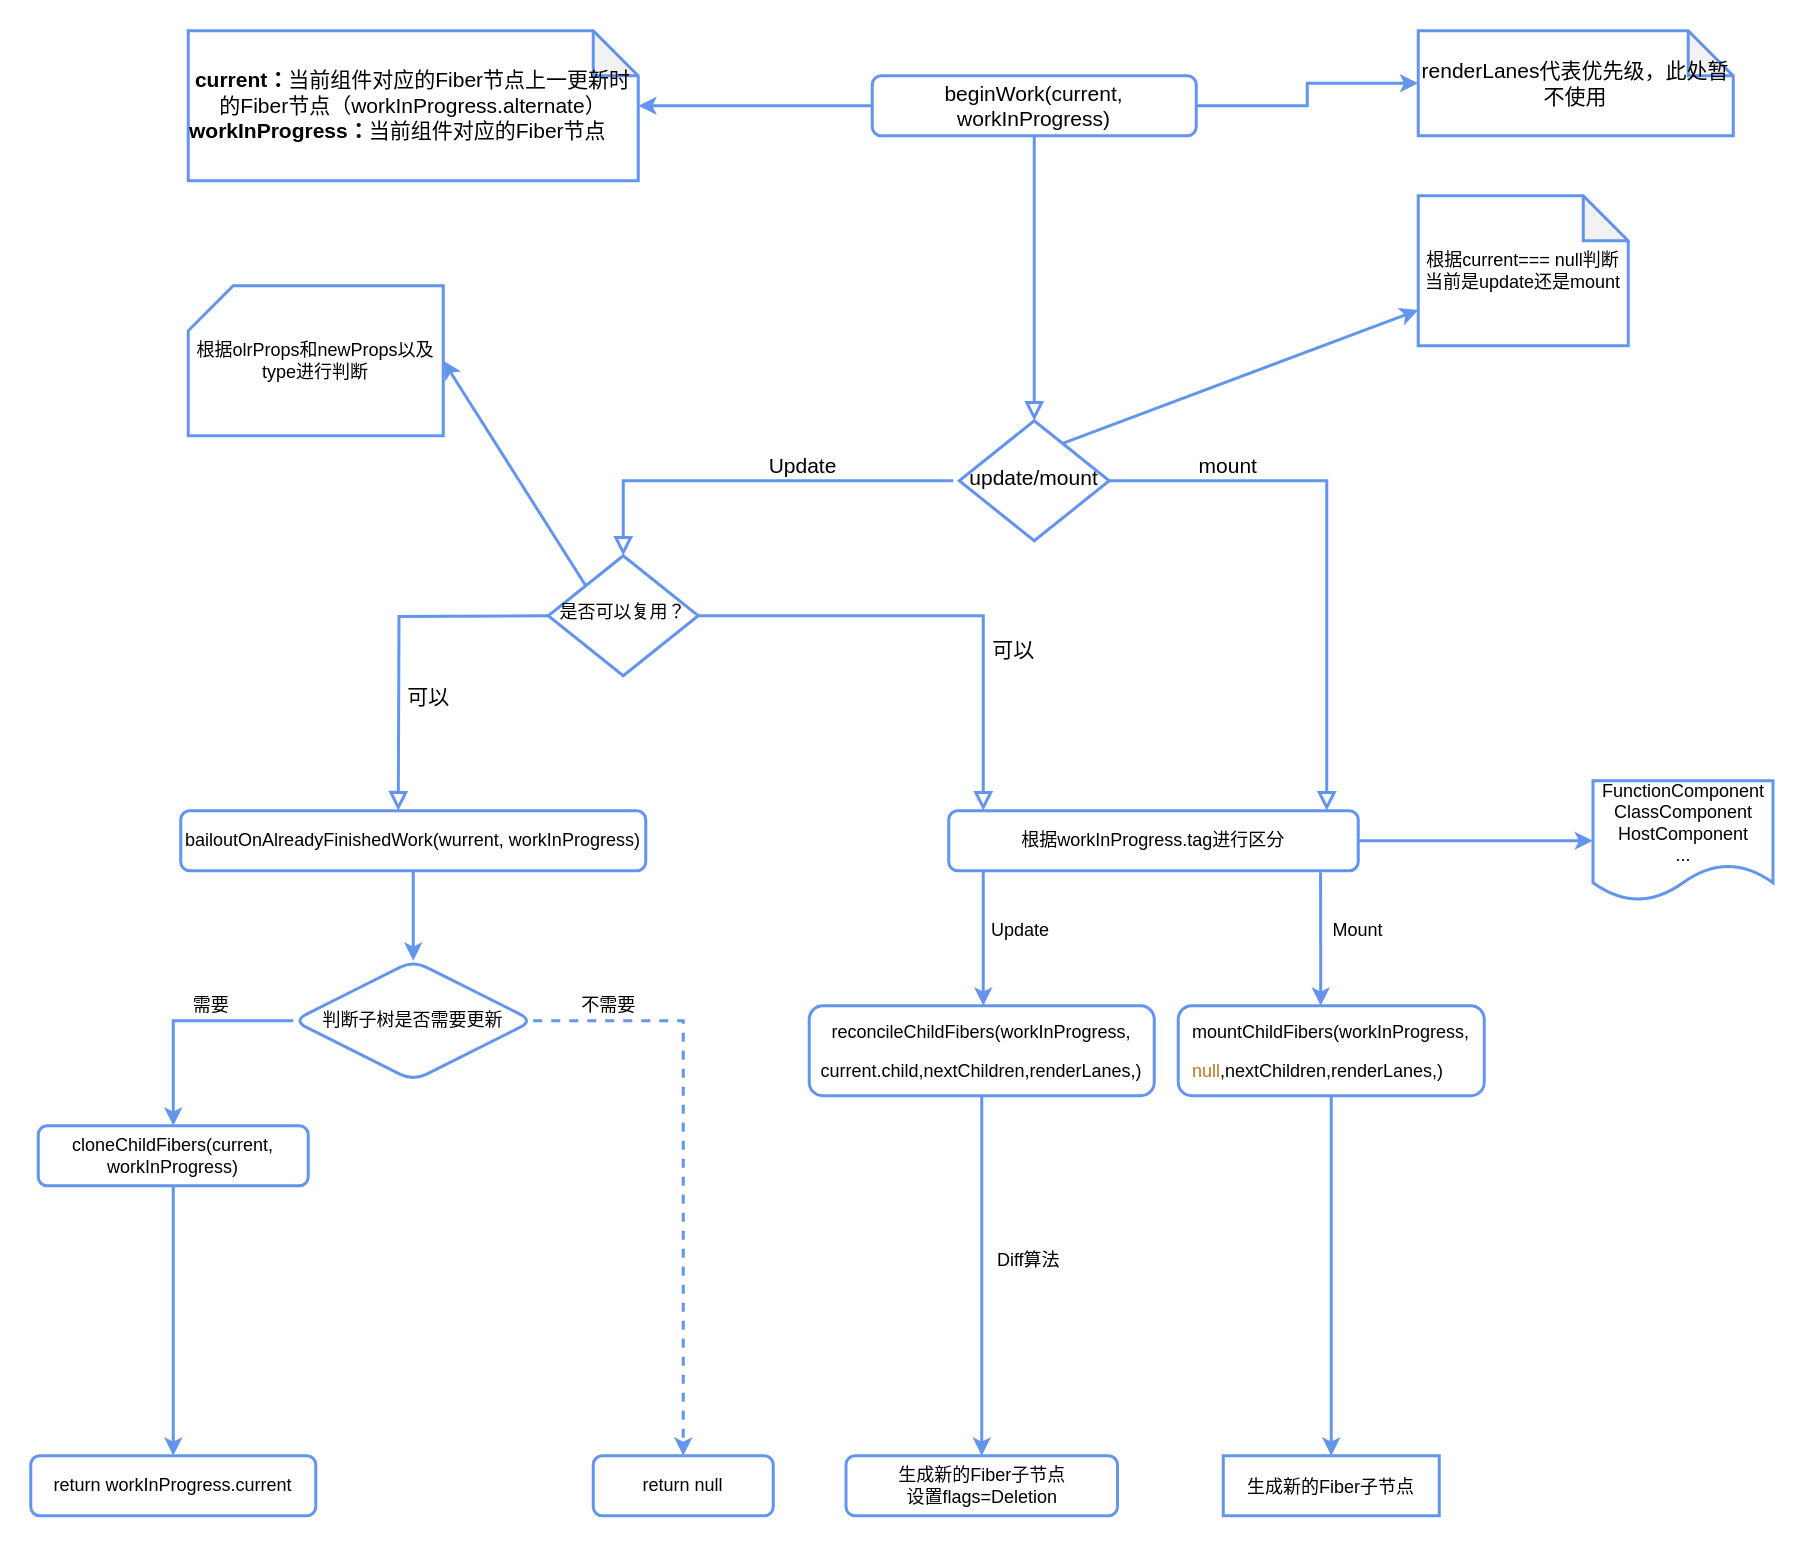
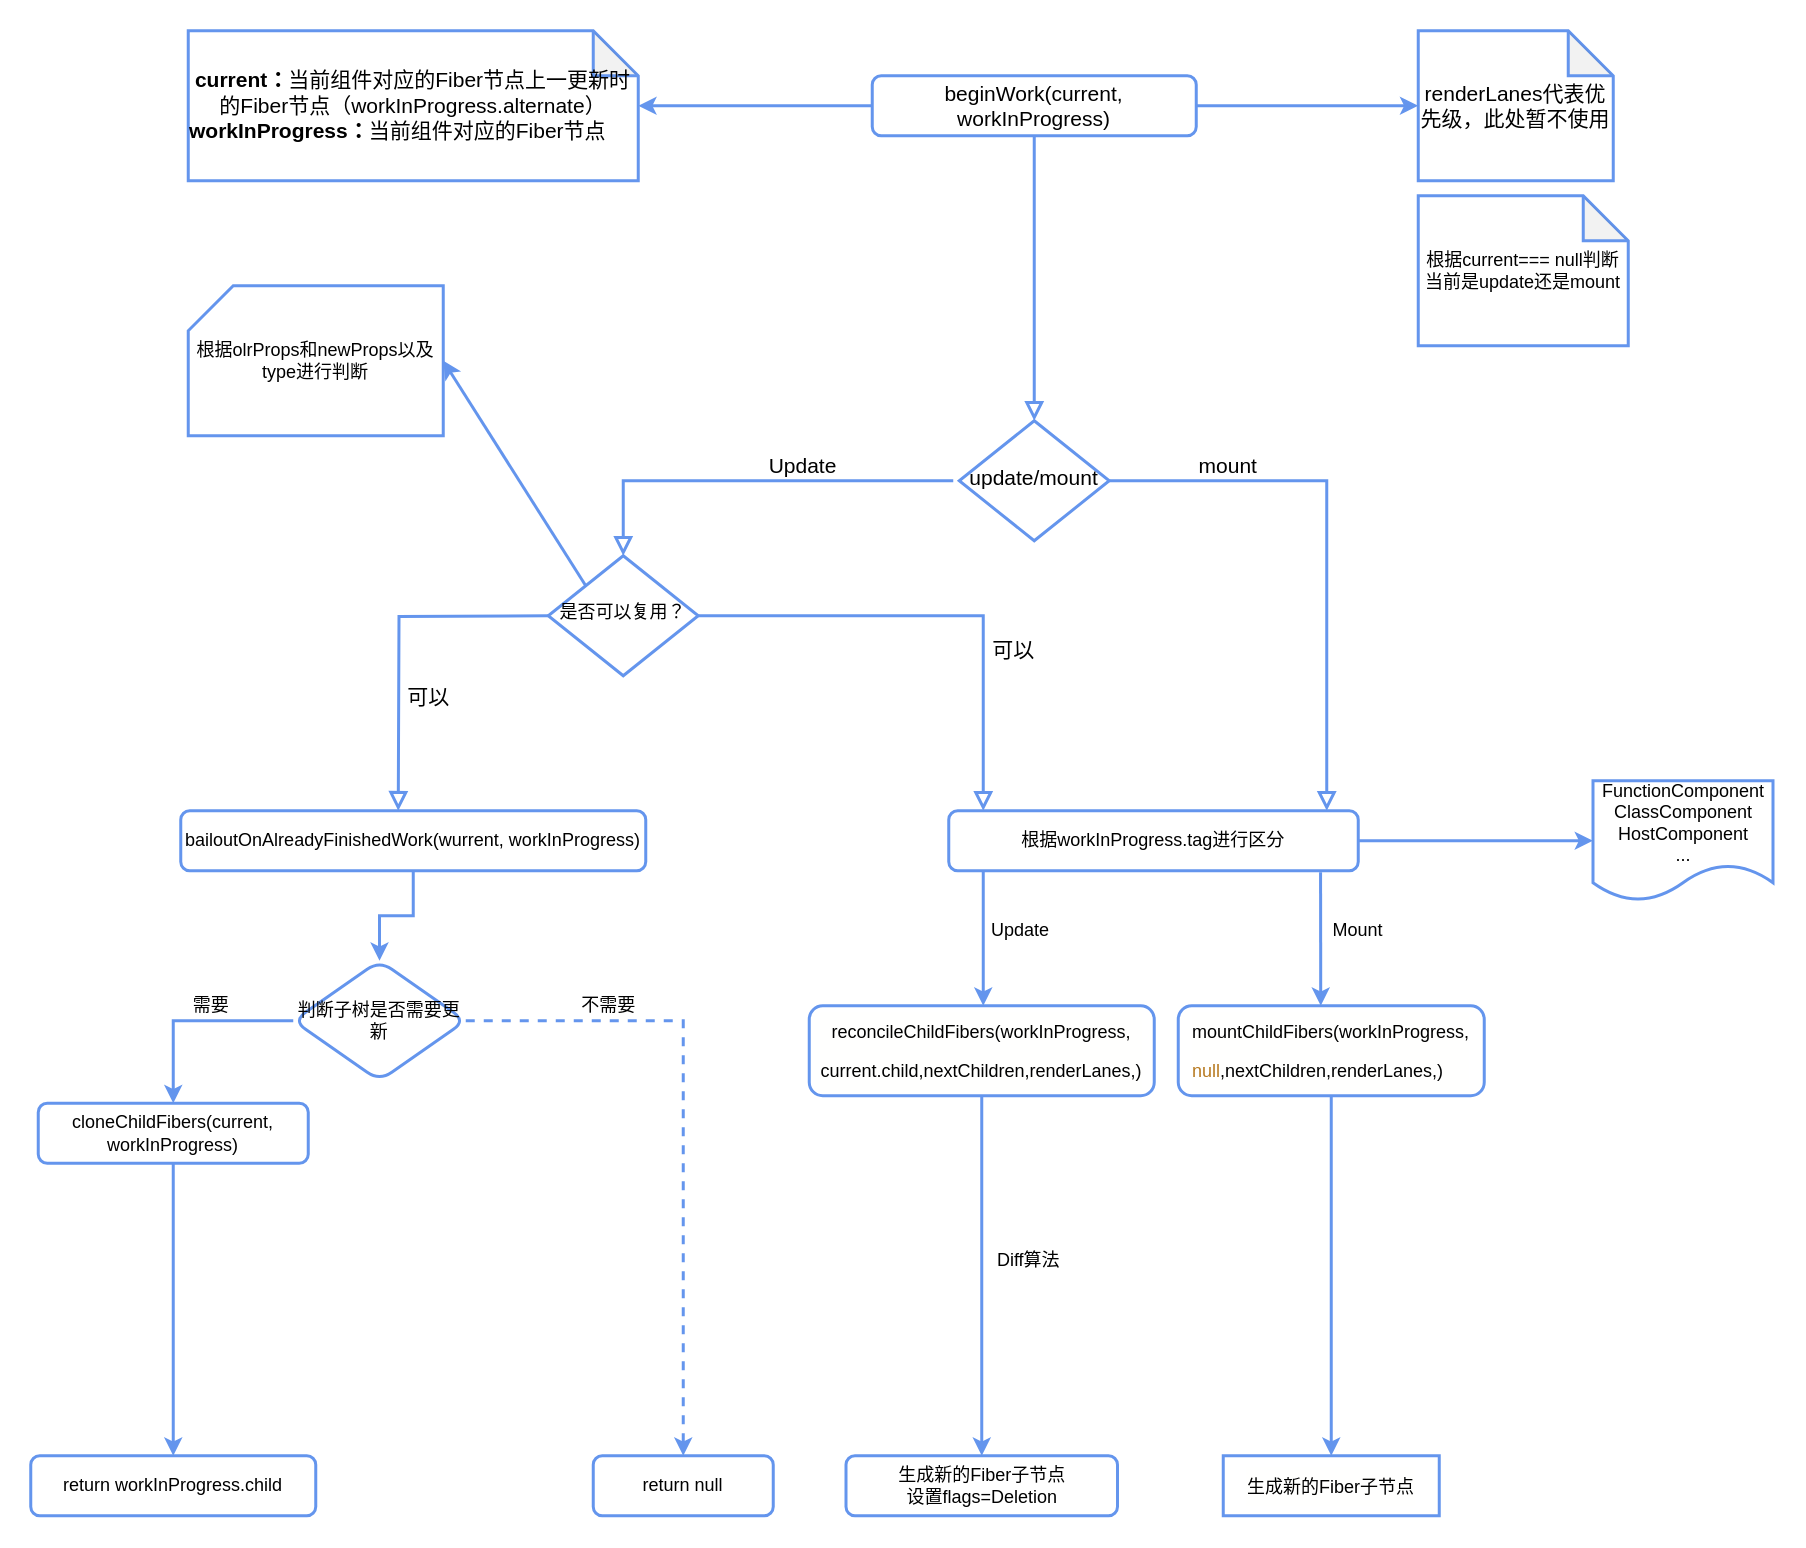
  <mxCell id="0" />
  <mxCell id="1" parent="0" />
  <mxCell id="2" value="" style="rounded=0;html=1;jettySize=auto;orthogonalLoop=1;fontSize=11;endArrow=block;endFill=0;endSize=8;strokeWidth=2;shadow=0;labelBackgroundColor=none;edgeStyle=orthogonalEdgeStyle;strokeColor=#6495ED;" parent="1" source="5" target="7" edge="1"><mxGeometry relative="1" as="geometry" /></mxCell>
  <mxCell id="3" value="" style="edgeStyle=orthogonalEdgeStyle;rounded=0;orthogonalLoop=1;jettySize=auto;html=1;strokeColor=#6495ED;strokeWidth=2;" edge="1" parent="1" source="5" target="11"><mxGeometry relative="1" as="geometry" /></mxCell>
  <mxCell id="4" value="" style="edgeStyle=orthogonalEdgeStyle;rounded=0;orthogonalLoop=1;jettySize=auto;html=1;strokeColor=#6495ED;strokeWidth=2;" edge="1" parent="1" source="5" target="12"><mxGeometry relative="1" as="geometry" /></mxCell>
  <mxCell id="5" value="&lt;font style=&quot;font-size: 14px&quot;&gt;beginWork(current, workInProgress)&lt;/font&gt;" style="rounded=1;whiteSpace=wrap;html=1;fontSize=12;glass=0;strokeWidth=2;shadow=0;strokeColor=#6495ED;" parent="1" vertex="1"><mxGeometry x="581" y="50" width="216" height="40" as="geometry" /></mxCell>
  <mxCell id="6" value="&lt;font style=&quot;font-size: 14px&quot;&gt;mount&lt;/font&gt;" style="edgeStyle=orthogonalEdgeStyle;rounded=0;html=1;jettySize=auto;orthogonalLoop=1;fontSize=11;endArrow=block;endFill=0;endSize=8;strokeWidth=2;shadow=0;labelBackgroundColor=none;strokeColor=#6495ED;" parent="1" source="7" edge="1"><mxGeometry x="-0.565" y="10" relative="1" as="geometry"><mxPoint as="offset" /><mxPoint x="884" y="540" as="targetPoint" /><Array as="points"><mxPoint x="884" y="320" /></Array></mxGeometry></mxCell>
  <mxCell id="7" value="&lt;font style=&quot;font-size: 14px&quot;&gt;update/mount&lt;/font&gt;" style="rhombus;whiteSpace=wrap;html=1;shadow=0;fontFamily=Helvetica;fontSize=12;align=center;strokeWidth=2;spacing=6;spacingTop=-4;strokeColor=#6495ED;" parent="1" vertex="1"><mxGeometry x="639" y="280" width="100" height="80" as="geometry" /></mxCell>
  <mxCell id="8" value="是否可以复用？" style="rhombus;whiteSpace=wrap;html=1;shadow=0;fontFamily=Helvetica;fontSize=12;align=center;strokeWidth=2;spacing=6;spacingTop=-4;strokeColor=#6495ED;" parent="1" vertex="1"><mxGeometry x="365" y="370" width="100" height="80" as="geometry" /></mxCell>
  <mxCell id="9" value="" style="edgeStyle=orthogonalEdgeStyle;rounded=0;orthogonalLoop=1;jettySize=auto;html=1;strokeColor=#6495ED;strokeWidth=2;" edge="1" parent="1" source="10" target="26"><mxGeometry relative="1" as="geometry" /></mxCell>
  <mxCell id="10" value="bailoutOnAlreadyFinishedWork(wurrent, workInProgress)" style="rounded=1;whiteSpace=wrap;html=1;fontSize=12;glass=0;strokeWidth=2;shadow=0;strokeColor=#6495ED;" parent="1" vertex="1"><mxGeometry x="120" y="540" width="310" height="40" as="geometry" /></mxCell>
- <mxCell id="11" value="&lt;font style=&quot;font-size: 14px&quot;&gt;renderLanes代表优先级，此处暂不使用&lt;/font&gt;" style="shape=note;whiteSpace=wrap;html=1;backgroundOutline=1;darkOpacity=0.05;rounded=1;shadow=0;strokeColor=#6495ED;strokeWidth=2;glass=0;" vertex="1" parent="1"><mxGeometry x="945" y="20" width="210" height="70" as="geometry" /></mxCell>
+ <mxCell id="11" value="&lt;font style=&quot;font-size: 14px&quot;&gt;renderLanes代表优先级，此处暂不使用&lt;/font&gt;" style="shape=note;whiteSpace=wrap;html=1;backgroundOutline=1;darkOpacity=0.05;rounded=1;shadow=0;strokeColor=#6495ED;strokeWidth=2;glass=0;" vertex="1" parent="1"><mxGeometry x="945" y="20" width="130" height="100" as="geometry" /></mxCell>
  <mxCell id="12" value="&lt;font style=&quot;font-size: 14px&quot;&gt;&lt;b&gt;current：&lt;/b&gt;当前组件对应的Fiber节点上一更新时的Fiber节点（workInProgress.alternate）&lt;br&gt;&lt;/font&gt;&lt;div style=&quot;text-align: left ; font-size: 14px&quot;&gt;&lt;font style=&quot;font-size: 14px&quot;&gt;&lt;b&gt;workInProgress：&lt;/b&gt;当前组件对应的Fiber节点&lt;/font&gt;&lt;/div&gt;" style="shape=note;whiteSpace=wrap;html=1;backgroundOutline=1;darkOpacity=0.05;rounded=1;shadow=0;strokeColor=#6495ED;strokeWidth=2;glass=0;" vertex="1" parent="1"><mxGeometry x="125" y="20" width="300" height="100" as="geometry" /></mxCell>
  <mxCell id="13" value="&lt;font style=&quot;font-size: 14px&quot;&gt;可以&lt;/font&gt;" style="rounded=0;html=1;jettySize=auto;orthogonalLoop=1;fontSize=11;endArrow=block;endFill=0;endSize=8;strokeWidth=2;shadow=0;labelBackgroundColor=none;edgeStyle=orthogonalEdgeStyle;strokeColor=#6495ED;" edge="1" parent="1"><mxGeometry x="0.333" y="20" relative="1" as="geometry"><mxPoint as="offset" /><mxPoint x="365" y="410" as="sourcePoint" /><mxPoint x="265" y="540" as="targetPoint" /></mxGeometry></mxCell>
  <mxCell id="14" value="" style="rounded=0;html=1;jettySize=auto;orthogonalLoop=1;fontSize=11;endArrow=block;endFill=0;endSize=8;strokeWidth=2;shadow=0;labelBackgroundColor=none;edgeStyle=orthogonalEdgeStyle;strokeColor=#6495ED;entryX=0.5;entryY=0;entryDx=0;entryDy=0;" edge="1" parent="1" target="8"><mxGeometry x="0.333" y="20" relative="1" as="geometry"><mxPoint as="offset" /><mxPoint x="635" y="320" as="sourcePoint" /><mxPoint x="275" y="640" as="targetPoint" /><Array as="points"><mxPoint x="415" y="320" /></Array></mxGeometry></mxCell>
  <mxCell id="15" value="&lt;font style=&quot;font-size: 14px&quot;&gt;Update&lt;/font&gt;" style="text;html=1;strokeColor=none;fillColor=none;align=center;verticalAlign=middle;whiteSpace=wrap;rounded=0;" vertex="1" parent="1"><mxGeometry x="515" y="300" width="40" height="20" as="geometry" /></mxCell>
- <mxCell id="16" value="" style="endArrow=classic;html=1;strokeColor=#6495ED;strokeWidth=2;exitX=0.69;exitY=0.188;exitDx=0;exitDy=0;exitPerimeter=0;" edge="1" parent="1" source="7" target="17"><mxGeometry width="50" height="50" relative="1" as="geometry"><mxPoint x="705" y="460" as="sourcePoint" /><mxPoint x="755" y="410" as="targetPoint" /></mxGeometry></mxCell>
  <mxCell id="17" value="根据current=== null判断当前是update还是mount" style="shape=note;whiteSpace=wrap;html=1;backgroundOutline=1;darkOpacity=0.05;strokeColor=#6495ED;strokeWidth=2;" vertex="1" parent="1"><mxGeometry x="945" y="130" width="140" height="100" as="geometry" /></mxCell>
  <mxCell id="18" value="" style="endArrow=classic;html=1;strokeColor=#6495ED;strokeWidth=2;exitX=0;exitY=0;exitDx=0;exitDy=0;entryX=1;entryY=0.5;entryDx=0;entryDy=0;entryPerimeter=0;" edge="1" parent="1" source="8" target="19"><mxGeometry width="50" height="50" relative="1" as="geometry"><mxPoint x="705" y="420" as="sourcePoint" /><mxPoint y="200" as="targetPoint" x="355" /></mxGeometry></mxCell>
  <mxCell id="19" value="根据olrProps和newProps以及type进行判断" style="shape=card;whiteSpace=wrap;html=1;strokeColor=#6495ED;strokeWidth=2;" vertex="1" parent="1"><mxGeometry x="125" y="190" width="170" height="100" as="geometry" /></mxCell>
  <mxCell id="20" value="&lt;font style=&quot;font-size: 14px&quot;&gt;可以&lt;/font&gt;" style="rounded=0;html=1;jettySize=auto;orthogonalLoop=1;fontSize=11;endArrow=block;endFill=0;endSize=8;strokeWidth=2;shadow=0;labelBackgroundColor=none;edgeStyle=orthogonalEdgeStyle;strokeColor=#6495ED;exitX=1;exitY=0.5;exitDx=0;exitDy=0;" edge="1" parent="1" source="8"><mxGeometry x="0.333" y="20" relative="1" as="geometry"><mxPoint as="offset" /><mxPoint x="375" y="420" as="sourcePoint" /><mxPoint x="655" y="540" as="targetPoint" /><Array as="points"><mxPoint x="655" y="410" /><mxPoint x="655" y="540" /></Array></mxGeometry></mxCell>
  <mxCell id="21" value="" style="edgeStyle=orthogonalEdgeStyle;rounded=0;orthogonalLoop=1;jettySize=auto;html=1;strokeColor=#6495ED;strokeWidth=2;" edge="1" parent="1" source="22" target="23"><mxGeometry relative="1" as="geometry" /></mxCell>
  <mxCell id="22" value="根据workInProgress.tag进行区分" style="rounded=1;whiteSpace=wrap;html=1;fontSize=12;glass=0;strokeWidth=2;shadow=0;strokeColor=#6495ED;" vertex="1" parent="1"><mxGeometry x="632" y="540" width="273" height="40" as="geometry" /></mxCell>
  <mxCell id="23" value="FunctionComponent&lt;br&gt;ClassComponent&lt;br&gt;HostComponent&lt;br&gt;..." style="shape=document;whiteSpace=wrap;html=1;boundedLbl=1;rounded=1;shadow=0;strokeColor=#6495ED;strokeWidth=2;glass=0;" vertex="1" parent="1"><mxGeometry x="1061.5" y="520" width="120" height="80" as="geometry" /></mxCell>
  <mxCell id="24" value="" style="edgeStyle=orthogonalEdgeStyle;rounded=0;orthogonalLoop=1;jettySize=auto;html=1;strokeColor=#6495ED;strokeWidth=2;" edge="1" parent="1" source="26" target="36"><mxGeometry relative="1" as="geometry"><Array as="points"><mxPoint x="115" y="680" /></Array></mxGeometry></mxCell>
  <mxCell id="25" value="" style="edgeStyle=orthogonalEdgeStyle;rounded=0;orthogonalLoop=1;jettySize=auto;html=1;strokeColor=#6495ED;strokeWidth=2;dashed=1;" edge="1" parent="1" source="26" target="37"><mxGeometry relative="1" as="geometry"><Array as="points"><mxPoint x="455" y="680" /></Array></mxGeometry></mxCell>
- <mxCell id="26" value="判断子树是否需要更新" style="rhombus;whiteSpace=wrap;html=1;rounded=1;shadow=0;strokeColor=#6495ED;strokeWidth=2;glass=0;" vertex="1" parent="1"><mxGeometry x="195" y="640" width="160" height="80" as="geometry" /></mxCell>
+ <mxCell id="26" value="判断子树是否需要更新" style="rhombus;whiteSpace=wrap;html=1;rounded=1;shadow=0;strokeColor=#6495ED;strokeWidth=2;glass=0;" vertex="1" parent="1"><mxGeometry x="195" y="640" width="115" height="80" as="geometry" /></mxCell>
  <mxCell id="27" value="" style="endArrow=classic;html=1;strokeColor=#6495ED;strokeWidth=2;" edge="1" parent="1"><mxGeometry width="50" height="50" relative="1" as="geometry"><mxPoint x="655" y="580" as="sourcePoint" /><mxPoint x="655" y="670" as="targetPoint" /></mxGeometry></mxCell>
  <mxCell id="28" value="" style="endArrow=classic;html=1;strokeColor=#6495ED;strokeWidth=2;exitX=0.908;exitY=1.025;exitDx=0;exitDy=0;exitPerimeter=0;" edge="1" parent="1" source="22"><mxGeometry width="50" height="50" relative="1" as="geometry"><mxPoint x="665" y="590" as="sourcePoint" /><mxPoint x="880" y="670" as="targetPoint" /></mxGeometry></mxCell>
  <mxCell id="29" value="Update" style="text;html=1;strokeColor=none;fillColor=none;align=center;verticalAlign=middle;whiteSpace=wrap;rounded=0;" vertex="1" parent="1"><mxGeometry x="655" y="610" width="50" height="20" as="geometry" /></mxCell>
  <mxCell id="30" value="Mount" style="text;html=1;strokeColor=none;fillColor=none;align=center;verticalAlign=middle;whiteSpace=wrap;rounded=0;" vertex="1" parent="1"><mxGeometry x="885" y="610" width="40" height="20" as="geometry" /></mxCell>
  <mxCell id="31" value="" style="edgeStyle=orthogonalEdgeStyle;rounded=0;orthogonalLoop=1;jettySize=auto;html=1;strokeColor=#6495ED;strokeWidth=2;" edge="1" parent="1" source="32" target="43"><mxGeometry relative="1" as="geometry" /></mxCell>
  <mxCell id="32" value="&lt;div style=&quot;background-color: rgb(255 , 255 , 254) ; line-height: 26px&quot;&gt;&lt;div&gt;mountChildFibers(workInProgress,&lt;/div&gt;&lt;div style=&quot;text-align: left&quot;&gt;&lt;span style=&quot;color: rgb(183 , 121 , 31)&quot;&gt;null&lt;/span&gt;,nextChildren,renderLanes,)&lt;/div&gt;&lt;/div&gt;" style="rounded=1;whiteSpace=wrap;html=1;strokeColor=#6495ED;strokeWidth=2;" vertex="1" parent="1"><mxGeometry x="785" y="670" width="204" height="60" as="geometry" /></mxCell>
  <mxCell id="33" value="" style="edgeStyle=orthogonalEdgeStyle;rounded=0;orthogonalLoop=1;jettySize=auto;html=1;strokeColor=#6495ED;strokeWidth=2;" edge="1" parent="1" source="34" target="41"><mxGeometry relative="1" as="geometry" /></mxCell>
  <mxCell id="34" value="&lt;div style=&quot;background-color: rgb(255 , 255 , 254) ; font-family: &amp;#34;pingfang sc&amp;#34; , , &amp;#34;sf ui text&amp;#34; , &amp;#34;lucida grande&amp;#34; , &amp;#34;stheiti&amp;#34; , &amp;#34;microsoft yahei&amp;#34; , sans-serif ; line-height: 26px&quot;&gt;&lt;div&gt;reconcileChildFibers(workInProgress,&lt;/div&gt;&lt;div&gt;current.child,nextChildren,renderLanes,)&lt;/div&gt;&lt;/div&gt;" style="rounded=1;whiteSpace=wrap;html=1;strokeColor=#6495ED;strokeWidth=2;" vertex="1" parent="1"><mxGeometry x="539" y="670" width="230" height="60" as="geometry" /></mxCell>
  <mxCell id="35" value="" style="edgeStyle=orthogonalEdgeStyle;rounded=0;orthogonalLoop=1;jettySize=auto;html=1;strokeColor=#6495ED;strokeWidth=2;" edge="1" parent="1" source="36" target="40"><mxGeometry relative="1" as="geometry" /></mxCell>
- <mxCell id="36" value="cloneChildFibers(current, workInProgress)" style="whiteSpace=wrap;html=1;rounded=1;shadow=0;strokeColor=#6495ED;strokeWidth=2;glass=0;" vertex="1" parent="1"><mxGeometry x="25" y="750" width="180" height="40" as="geometry" /></mxCell>
+ <mxCell id="36" value="cloneChildFibers(current, workInProgress)" style="whiteSpace=wrap;html=1;rounded=1;shadow=0;strokeColor=#6495ED;strokeWidth=2;glass=0;" vertex="1" parent="1"><mxGeometry x="25" y="735" width="180" height="40" as="geometry" /></mxCell>
  <mxCell id="37" value="return null" style="whiteSpace=wrap;html=1;rounded=1;shadow=0;strokeColor=#6495ED;strokeWidth=2;glass=0;" vertex="1" parent="1"><mxGeometry x="395" y="970" width="120" height="40" as="geometry" /></mxCell>
  <mxCell id="38" value="需要" style="text;html=1;align=center;verticalAlign=middle;resizable=0;points=[];autosize=1;" vertex="1" parent="1"><mxGeometry x="120" y="660" width="40" height="20" as="geometry" /></mxCell>
  <mxCell id="39" value="不需要" style="text;html=1;align=center;verticalAlign=middle;resizable=0;points=[];autosize=1;" vertex="1" parent="1"><mxGeometry x="380" y="660" width="50" height="20" as="geometry" /></mxCell>
- <mxCell id="40" value="return workInProgress.current" style="whiteSpace=wrap;html=1;rounded=1;shadow=0;strokeColor=#6495ED;strokeWidth=2;glass=0;" vertex="1" parent="1"><mxGeometry x="20" y="970" width="190" height="40" as="geometry" /></mxCell>
+ <mxCell id="40" value="return workInProgress.child" style="whiteSpace=wrap;html=1;rounded=1;shadow=0;strokeColor=#6495ED;strokeWidth=2;glass=0;" vertex="1" parent="1"><mxGeometry x="20" y="970" width="190" height="40" as="geometry" /></mxCell>
  <mxCell id="41" value="生成新的Fiber子节点&lt;br&gt;设置flags=Deletion" style="whiteSpace=wrap;html=1;rounded=1;strokeColor=#6495ED;strokeWidth=2;" vertex="1" parent="1"><mxGeometry x="563.5" y="970" width="181" height="40" as="geometry" /></mxCell>
  <mxCell id="42" value="Diff算法" style="text;html=1;align=center;verticalAlign=middle;resizable=0;points=[];autosize=1;" vertex="1" parent="1"><mxGeometry x="655" y="830" width="60" height="20" as="geometry" /></mxCell>
  <mxCell id="43" value="&lt;div style=&quot;background-color: rgb(255 , 255 , 254) ; line-height: 26px&quot;&gt;&lt;div&gt;生成新的Fiber子节点&lt;/div&gt;&lt;/div&gt;" style="whiteSpace=wrap;html=1;strokeColor=#6495ED;strokeWidth=2;rounded=0;" vertex="1" parent="1"><mxGeometry x="815" y="970" width="144" height="40" as="geometry" /></mxCell>
